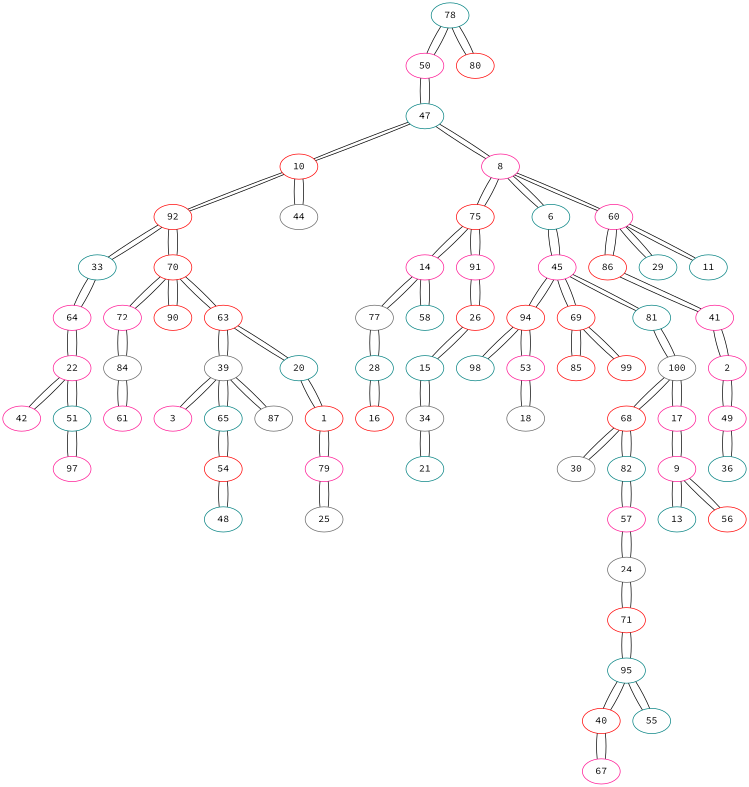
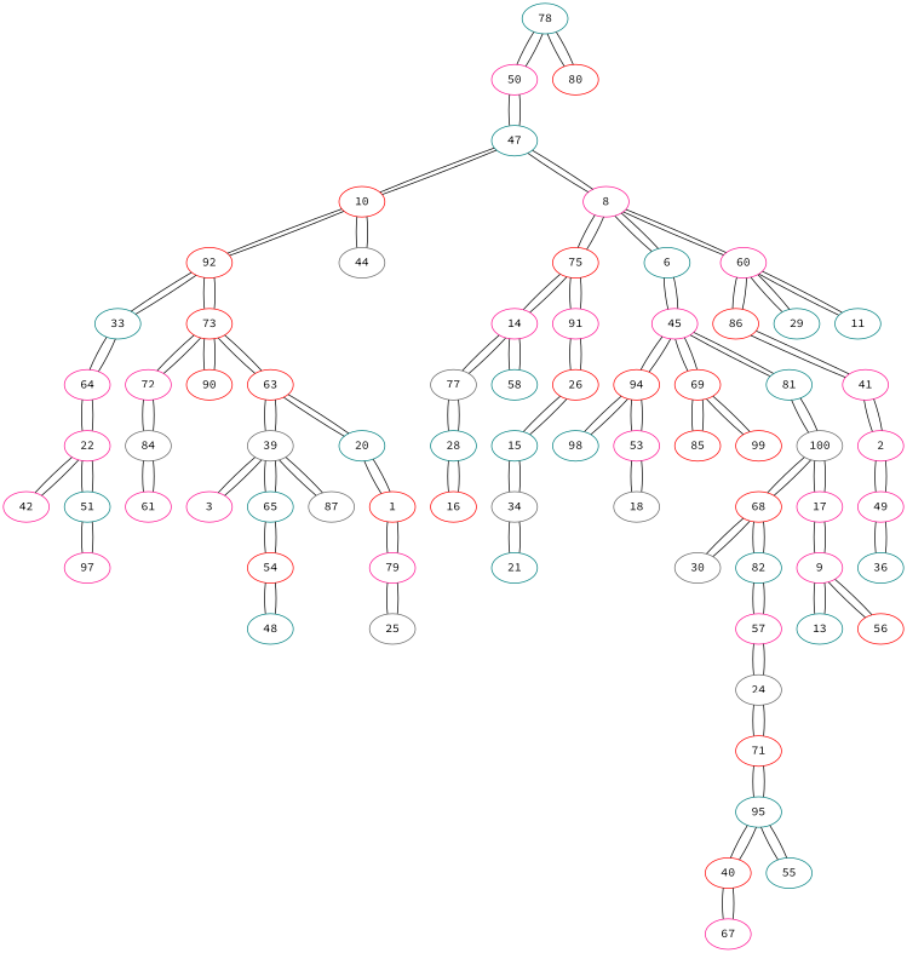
  graph {
    fontname="Source Code Pro"
    node [color=deeppink fontname="Source Code Pro"]
    edge [fontname="Source Code Pro"]
    78 [color=teal]
    50
    47 [color=teal]
    80 [color=red]
    10 [color=red]
    8
    92 [color=red]
    44 [color=gray40]
    75 [color=red]
    6 [color=teal]
    60
    33 [color=teal]
-   70 [color=red]
+   70 [color=red label=73]
    14
    91
    45
    86 [color=red]
    29 [color=teal]
    11 [color=teal]
    64
    72
    90 [color=red]
    63 [color=red]
    77 [color=gray40]
    58 [color=teal]
    26 [color=red]
    94 [color=red]
    69 [color=red]
    81 [color=teal]
    41
    22
    84 [color=gray40]
    39 [color=gray40]
    20 [color=teal]
    28 [color=teal]
    15 [color=teal]
    98 [color=teal]
    53
    85 [color=red]
    99 [color=red]
    100 [color=gray40]
    2
    42
    51 [color=teal]
    61
    3
    65 [color=teal]
    87 [color=gray40]
    1 [color=red]
    16 [color=red]
    34 [color=gray40]
    18 [color=gray40]
    68 [color=red]
    17
    49
    97
    54 [color=red]
    79
    21 [color=teal]
    30 [color=gray40]
    82 [color=teal]
    9
    36 [color=teal]
    48 [color=teal]
    25 [color=gray40]
    57
    13 [color=teal]
    56 [color=red]
    24 [color=gray40]
    71 [color=red]
    95 [color=teal]
    40 [color=red]
    55 [color=teal]
    67
    78 -- 50
    78 -- 80
    50 -- 78
    50 -- 47
    47 -- 50
    47 -- 10
    47 -- 8
    80 -- 78
    10 -- 47
    10 -- 92
    10 -- 44
    8 -- 47
    8 -- 75
    8 -- 6
    8 -- 60
    92 -- 10
    92 -- 33
    92 -- 70
    44 -- 10
    75 -- 8
    75 -- 14
    75 -- 91
    6 -- 8
    6 -- 45
    60 -- 8
    60 -- 86
    60 -- 29
    60 -- 11
    33 -- 92
    33 -- 64
    70 -- 92
    70 -- 72
    70 -- 90
    70 -- 63
    14 -- 75
    14 -- 77
    14 -- 58
    91 -- 75
    91 -- 26
    45 -- 6
    45 -- 94
    45 -- 69
    45 -- 81
    86 -- 60
    86 -- 41
    29 -- 60
    11 -- 60
    64 -- 33
    64 -- 22
    72 -- 70
    72 -- 84
    90 -- 70
    63 -- 70
    63 -- 39
    63 -- 20
    77 -- 14
    77 -- 28
    58 -- 14
    26 -- 91
    26 -- 15
    94 -- 45
    94 -- 98
    94 -- 53
    69 -- 45
    69 -- 85
    69 -- 99
    81 -- 45
    81 -- 100
    41 -- 86
    41 -- 2
    22 -- 64
    22 -- 42
    22 -- 51
    84 -- 72
    84 -- 61
    39 -- 63
    39 -- 3
    39 -- 65
    39 -- 87
    20 -- 63
    20 -- 1
    28 -- 77
    28 -- 16
    15 -- 26
    15 -- 34
    98 -- 94
    53 -- 94
    53 -- 18
    85 -- 69
    99 -- 69
    100 -- 81
    100 -- 68
    100 -- 17
    2 -- 41
    2 -- 49
    42 -- 22
    51 -- 22
    51 -- 97
    61 -- 84
    3 -- 39
    65 -- 39
    65 -- 54
    87 -- 39
    1 -- 20
    1 -- 79
    16 -- 28
    34 -- 15
    34 -- 21
    18 -- 53
    68 -- 100
    68 -- 30
    68 -- 82
    17 -- 100
    17 -- 9
    49 -- 2
    49 -- 36
    97 -- 51
    54 -- 65
    54 -- 48
    79 -- 1
    79 -- 25
    21 -- 34
    30 -- 68
    82 -- 68
    82 -- 57
    9 -- 17
    9 -- 13
    9 -- 56
    36 -- 49
    48 -- 54
    25 -- 79
    57 -- 82
    57 -- 24
    13 -- 9
    56 -- 9
    24 -- 57
    24 -- 71
    71 -- 24
    71 -- 95
    95 -- 71
    95 -- 40
    95 -- 55
    40 -- 95
    40 -- 67
    55 -- 95
    67 -- 40
  }
